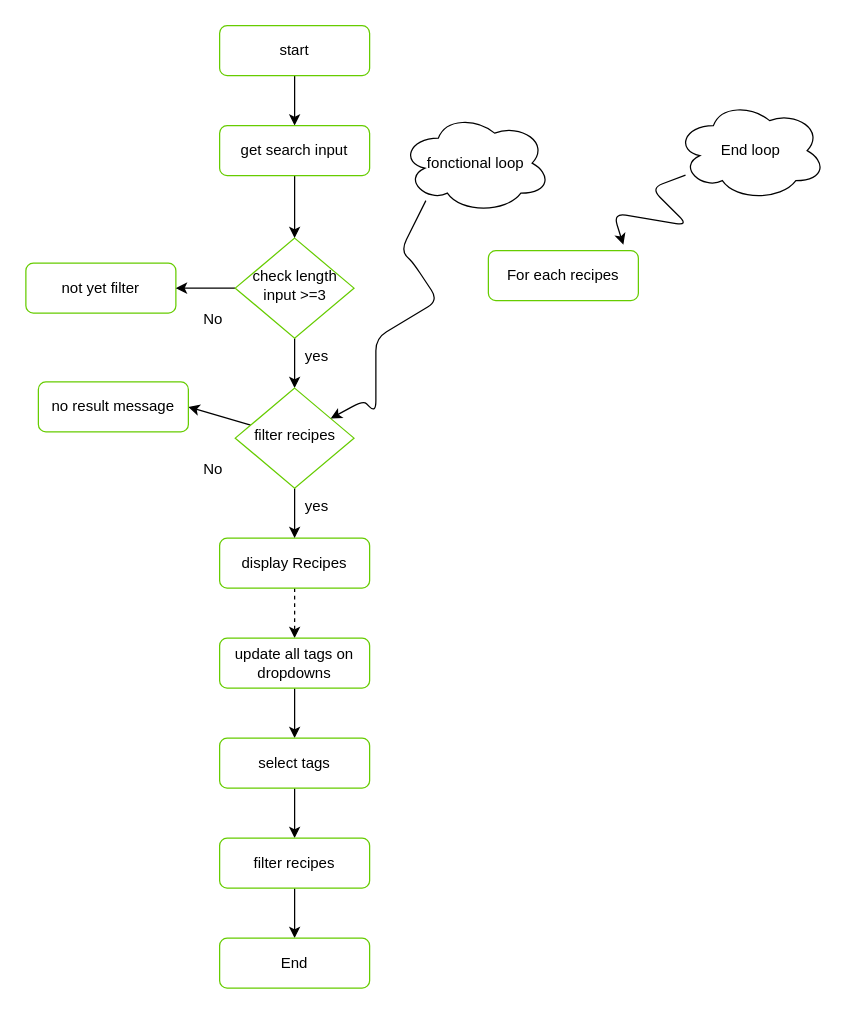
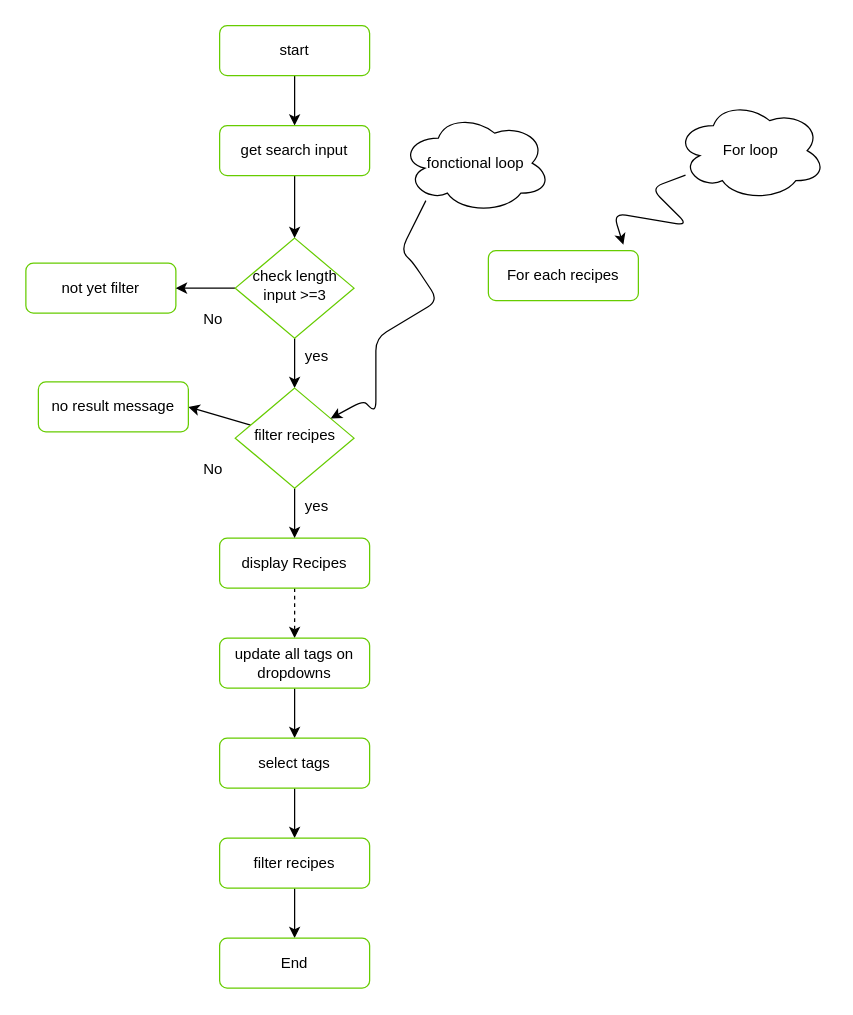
  <mxCell id="0" />
  <mxCell id="1" parent="0" />
  <mxCell id="2" value="not yet filter" style="rounded=1;whiteSpace=wrap;html=1;fontSize=12;glass=0;strokeWidth=1;shadow=0;strokeColor=#66CC00;" parent="1" vertex="1"><mxGeometry x="20" y="210" width="120" height="40" as="geometry" /></mxCell>
  <mxCell id="3" style="edgeStyle=none;html=1;entryX=0.5;entryY=0;entryDx=0;entryDy=0;" edge="1" parent="1" source="5" target="16"><mxGeometry relative="1" as="geometry" /></mxCell>
  <mxCell id="4" style="edgeStyle=none;html=1;entryX=1;entryY=0.5;entryDx=0;entryDy=0;" edge="1" parent="1" source="5" target="2"><mxGeometry relative="1" as="geometry" /></mxCell>
  <mxCell id="5" value="check length input &amp;gt;=3" style="rhombus;whiteSpace=wrap;html=1;shadow=0;fontFamily=Helvetica;fontSize=12;align=center;strokeWidth=1;spacing=6;spacingTop=-4;strokeColor=#66CC00;" parent="1" vertex="1"><mxGeometry x="187.5" y="190" width="95" height="80" as="geometry" /></mxCell>
  <mxCell id="6" style="edgeStyle=none;html=1;entryX=0.5;entryY=0;entryDx=0;entryDy=0;" edge="1" parent="1" source="7" target="9"><mxGeometry relative="1" as="geometry" /></mxCell>
  <mxCell id="7" value="start" style="rounded=1;whiteSpace=wrap;html=1;fontSize=12;glass=0;strokeWidth=1;shadow=0;strokeColor=#66CC00;" parent="1" vertex="1"><mxGeometry x="175" y="20" width="120" height="40" as="geometry" /></mxCell>
  <mxCell id="8" value="" style="edgeStyle=none;html=1;" parent="1" source="9" target="5" edge="1"><mxGeometry relative="1" as="geometry" /></mxCell>
  <mxCell id="9" value="get search input" style="rounded=1;whiteSpace=wrap;html=1;fontSize=12;glass=0;strokeWidth=1;shadow=0;strokeColor=#66CC00;" parent="1" vertex="1"><mxGeometry x="175" y="100" width="120" height="40" as="geometry" /></mxCell>
  <mxCell id="10" value="yes" style="text;strokeColor=none;align=center;fillColor=none;html=1;verticalAlign=middle;whiteSpace=wrap;rounded=0;" vertex="1" parent="1"><mxGeometry x="222.5" y="270" width="60" height="30" as="geometry" /></mxCell>
  <mxCell id="11" value="No" style="text;strokeColor=none;align=center;fillColor=none;html=1;verticalAlign=middle;whiteSpace=wrap;rounded=0;" vertex="1" parent="1"><mxGeometry x="140" y="240" width="60" height="30" as="geometry" /></mxCell>
  <mxCell id="12" style="edgeStyle=none;html=1;entryX=0.5;entryY=0;entryDx=0;entryDy=0;dashed=1;" edge="1" parent="1" source="13" target="20"><mxGeometry relative="1" as="geometry" /></mxCell>
  <mxCell id="13" value="display Recipes" style="rounded=1;whiteSpace=wrap;html=1;fontSize=12;glass=0;strokeWidth=1;shadow=0;strokeColor=#66CC00;" vertex="1" parent="1"><mxGeometry x="175" y="430" width="120" height="40" as="geometry" /></mxCell>
  <mxCell id="14" style="edgeStyle=none;html=1;exitX=0.5;exitY=1;exitDx=0;exitDy=0;entryX=0.5;entryY=0;entryDx=0;entryDy=0;" edge="1" parent="1" source="16" target="13"><mxGeometry relative="1" as="geometry" /></mxCell>
  <mxCell id="15" style="edgeStyle=none;html=1;entryX=1;entryY=0.5;entryDx=0;entryDy=0;" edge="1" parent="1" source="16" target="18"><mxGeometry relative="1" as="geometry" /></mxCell>
  <mxCell id="16" value="filter recipes" style="rhombus;whiteSpace=wrap;html=1;shadow=0;fontFamily=Helvetica;fontSize=12;align=center;strokeWidth=1;spacing=6;spacingTop=-4;strokeColor=#66CC00;" vertex="1" parent="1"><mxGeometry x="187.5" y="310" width="95" height="80" as="geometry" /></mxCell>
  <mxCell id="17" value="yes" style="text;strokeColor=none;align=center;fillColor=none;html=1;verticalAlign=middle;whiteSpace=wrap;rounded=0;" vertex="1" parent="1"><mxGeometry x="222.5" y="390" width="60" height="30" as="geometry" /></mxCell>
  <mxCell id="18" value="no result message" style="rounded=1;whiteSpace=wrap;html=1;fontSize=12;glass=0;strokeWidth=1;shadow=0;strokeColor=#66CC00;" vertex="1" parent="1"><mxGeometry x="30" y="305" width="120" height="40" as="geometry" /></mxCell>
  <mxCell id="19" style="edgeStyle=none;html=1;entryX=0.5;entryY=0;entryDx=0;entryDy=0;" edge="1" parent="1" source="20" target="22"><mxGeometry relative="1" as="geometry" /></mxCell>
  <mxCell id="20" value="update all tags on dropdowns" style="rounded=1;whiteSpace=wrap;html=1;fontSize=12;glass=0;strokeWidth=1;shadow=0;strokeColor=#66CC00;" vertex="1" parent="1"><mxGeometry x="175" y="510" width="120" height="40" as="geometry" /></mxCell>
  <mxCell id="21" style="edgeStyle=none;html=1;entryX=0.5;entryY=0;entryDx=0;entryDy=0;" edge="1" parent="1" source="22" target="24"><mxGeometry relative="1" as="geometry" /></mxCell>
  <mxCell id="22" value="select tags" style="rounded=1;whiteSpace=wrap;html=1;fontSize=12;glass=0;strokeWidth=1;shadow=0;strokeColor=#66CC00;" vertex="1" parent="1"><mxGeometry x="175" y="590" width="120" height="40" as="geometry" /></mxCell>
  <mxCell id="23" style="edgeStyle=none;html=1;exitX=0.5;exitY=1;exitDx=0;exitDy=0;entryX=0.5;entryY=0;entryDx=0;entryDy=0;" edge="1" parent="1" source="24" target="25"><mxGeometry relative="1" as="geometry" /></mxCell>
  <mxCell id="24" value="filter recipes" style="rounded=1;whiteSpace=wrap;html=1;fontSize=12;glass=0;strokeWidth=1;shadow=0;strokeColor=#66CC00;" vertex="1" parent="1"><mxGeometry x="175" y="670" width="120" height="40" as="geometry" /></mxCell>
  <mxCell id="25" value="End" style="rounded=1;whiteSpace=wrap;html=1;fontSize=12;glass=0;strokeWidth=1;shadow=0;strokeColor=#66CC00;" vertex="1" parent="1"><mxGeometry x="175" y="750" width="120" height="40" as="geometry" /></mxCell>
  <mxCell id="26" value="No" style="text;strokeColor=none;align=center;fillColor=none;html=1;verticalAlign=middle;whiteSpace=wrap;rounded=0;" vertex="1" parent="1"><mxGeometry x="140" y="360" width="60" height="30" as="geometry" /></mxCell>
  <mxCell id="27" value="For each recipes" style="rounded=1;whiteSpace=wrap;html=1;fontSize=12;glass=0;strokeWidth=1;shadow=0;strokeColor=#66CC00;" vertex="1" parent="1"><mxGeometry x="390" y="200" width="120" height="40" as="geometry" /></mxCell>
  <mxCell id="28" style="edgeStyle=none;html=1;entryX=0.9;entryY=-0.117;entryDx=0;entryDy=0;entryPerimeter=0;" edge="1" parent="1" source="29" target="27"><mxGeometry relative="1" as="geometry"><Array as="points"><mxPoint x="520" y="150" /><mxPoint x="550" y="180" /><mxPoint x="490" y="170" /></Array></mxGeometry></mxCell>
- <mxCell id="29" value="End loop" style="ellipse;shape=cloud;whiteSpace=wrap;html=1;" vertex="1" parent="1"><mxGeometry x="540" y="80" width="120" height="80" as="geometry" /></mxCell>
+ <mxCell id="29" value="For loop" style="ellipse;shape=cloud;whiteSpace=wrap;html=1;" vertex="1" parent="1"><mxGeometry x="540" y="80" width="120" height="80" as="geometry" /></mxCell>
  <mxCell id="30" style="edgeStyle=none;html=1;" edge="1" parent="1" target="16"><mxGeometry relative="1" as="geometry"><mxPoint x="290" y="310" as="targetPoint" /><mxPoint x="340" y="160" as="sourcePoint" /><Array as="points"><mxPoint x="320" y="200" /><mxPoint x="330" y="210" /><mxPoint x="350" y="240" /><mxPoint x="300" y="270" /><mxPoint x="300" y="330" /><mxPoint x="290" y="320" /></Array></mxGeometry></mxCell>
  <mxCell id="31" value="fonctional loop" style="ellipse;shape=cloud;whiteSpace=wrap;html=1;" vertex="1" parent="1"><mxGeometry x="320" y="90" width="120" height="80" as="geometry" /></mxCell>
